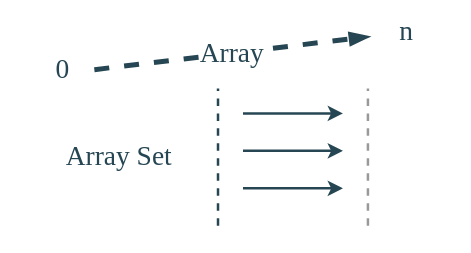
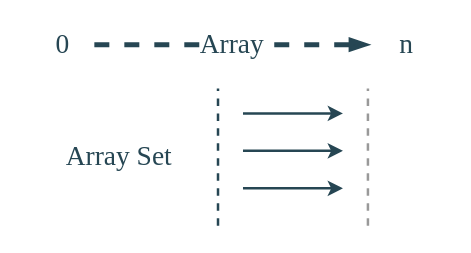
  <mxCell id="0" />
  <mxCell id="1" parent="0" />
  <mxCell id="2" value="Array" style="endArrow=blockThin;html=1;rounded=1;shadow=0;strokeColor=#264653;strokeWidth=4;fontFamily=Ubuntu;fontSize=22;fontColor=#264653;fontStyle=0;fillColor=#264653;endFill=1;exitX=0.917;exitY=0.5;exitDx=0;exitDy=0;exitPerimeter=0;dashed=1;" parent="1" source="3" target="4" edge="1"><mxGeometry width="50" height="50" relative="1" as="geometry"><mxPoint x="115" y="30" as="sourcePoint" /><mxPoint x="245" y="35" as="targetPoint" /></mxGeometry></mxCell>
- <mxCell id="3" value="0" style="text;html=1;align=center;verticalAlign=middle;whiteSpace=wrap;rounded=0;fontFamily=Ubuntu;fontSize=22;fontColor=#264653;fontStyle=0;" parent="1" vertex="1"><mxGeometry x="20" y="40" width="60" height="30" as="geometry" /></mxCell>
- <mxCell id="4" value="n" style="text;html=1;align=center;verticalAlign=middle;whiteSpace=wrap;rounded=0;fontFamily=Ubuntu;fontSize=22;fontColor=#264653;fontStyle=0;" parent="1" vertex="1"><mxGeometry x="295" y="10" width="60" height="30" as="geometry" /></mxCell>
+ <mxCell id="3" value="0" style="text;html=1;align=center;verticalAlign=middle;whiteSpace=wrap;rounded=0;fontFamily=Ubuntu;fontSize=22;fontColor=#264653;fontStyle=0;" parent="1" vertex="1"><mxGeometry x="20" y="20" width="60" height="30" as="geometry" /></mxCell>
+ <mxCell id="4" value="n" style="text;html=1;align=center;verticalAlign=middle;whiteSpace=wrap;rounded=0;fontFamily=Ubuntu;fontSize=22;fontColor=#264653;fontStyle=0;" parent="1" vertex="1"><mxGeometry x="295" y="20" width="60" height="30" as="geometry" /></mxCell>
  <mxCell id="5" value="Array Set" style="text;html=1;align=center;verticalAlign=middle;whiteSpace=wrap;rounded=0;fontFamily=Ubuntu;fontSize=22;fontColor=#264653;fontStyle=0;" parent="1" vertex="1"><mxGeometry x="30" y="110" width="130" height="30" as="geometry" /></mxCell>
  <mxCell id="6" value="" style="endArrow=none;dashed=1;html=1;rounded=1;shadow=0;strokeColor=#264653;strokeWidth=2;fontFamily=Ubuntu;fontSize=22;fontColor=#264653;fontStyle=0;fillColor=#264653;" parent="1" edge="1"><mxGeometry width="50" height="50" relative="1" as="geometry"><mxPoint x="174" y="180" as="sourcePoint" /><mxPoint x="174" y="70" as="targetPoint" /></mxGeometry></mxCell>
  <mxCell id="7" value="" style="endArrow=none;dashed=1;html=1;rounded=1;shadow=0;strokeWidth=2;fontFamily=Ubuntu;fontSize=22;fontColor=#264653;fontStyle=0;opacity=40;" parent="1" edge="1"><mxGeometry width="50" height="50" relative="1" as="geometry"><mxPoint x="294" y="180" as="sourcePoint" /><mxPoint x="294" y="70" as="targetPoint" /></mxGeometry></mxCell>
  <mxCell id="8" value="" style="endArrow=classic;html=1;rounded=1;shadow=0;strokeColor=#264653;strokeWidth=2;fontFamily=Ubuntu;fontSize=22;fontColor=#264653;fontStyle=0;fillColor=#264653;" parent="1" edge="1"><mxGeometry width="50" height="50" relative="1" as="geometry"><mxPoint x="194" y="90" as="sourcePoint" /><mxPoint x="274" y="90" as="targetPoint" /></mxGeometry></mxCell>
  <mxCell id="9" value="" style="endArrow=classic;html=1;rounded=1;shadow=0;strokeColor=#264653;strokeWidth=2;fontFamily=Ubuntu;fontSize=22;fontColor=#264653;fontStyle=0;fillColor=#264653;" parent="1" edge="1"><mxGeometry width="50" height="50" relative="1" as="geometry"><mxPoint x="194" y="120" as="sourcePoint" /><mxPoint x="274" y="120" as="targetPoint" /></mxGeometry></mxCell>
  <mxCell id="10" value="" style="endArrow=classic;html=1;rounded=1;shadow=0;strokeColor=#264653;strokeWidth=2;fontFamily=Ubuntu;fontSize=22;fontColor=#264653;fontStyle=0;fillColor=#264653;" parent="1" edge="1"><mxGeometry width="50" height="50" relative="1" as="geometry"><mxPoint x="194" y="150" as="sourcePoint" /><mxPoint x="274" y="150" as="targetPoint" /></mxGeometry></mxCell>
